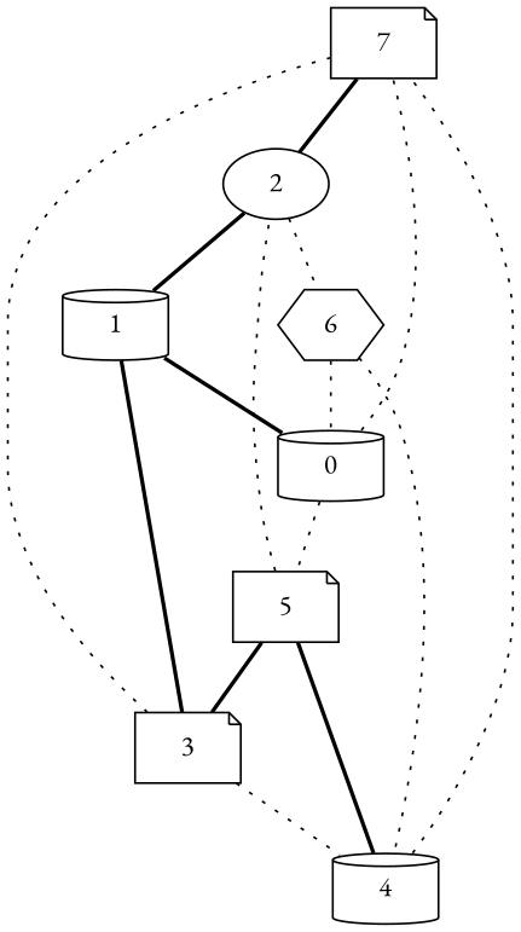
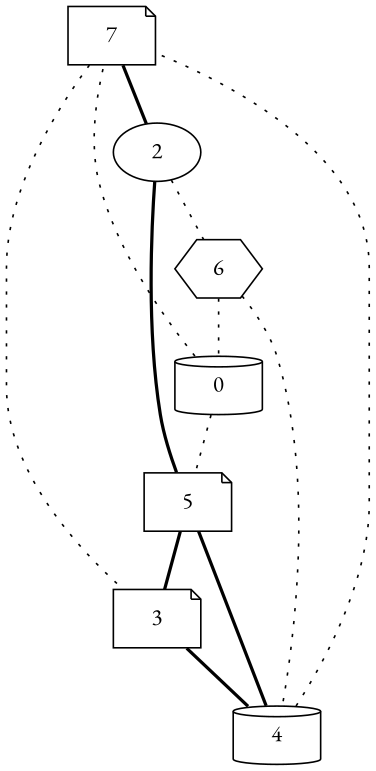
  graph {
    fontname="EB Garamond"
    node [fontname="EB Garamond" shape=note]
    edge [fontname="EB Garamond" style=bold]
    7
    0 [shape=cylinder]
    5
    2 [shape=ellipse]
    3
-   1 [shape=cylinder]
    6 [shape=hexagon]
    4 [shape=cylinder]
    7 -- 2
    7 -- 3 [style=dotted]
    0 -- 7 [style=dotted]
    0 -- 5 [style=dotted]
-   5 -- 2 [style=dotted]
+   5 -- 2
    5 -- 3
-   2 -- 1
    2 -- 6 [style=dotted]
-   3 -- 1
-   3 -- 4 [style=dotted]
-   1 -- 0
+   3 -- 4
    6 -- 0 [style=dotted]
    6 -- 4 [style=dotted]
    4 -- 7 [style=dotted]
    4 -- 5
  }
